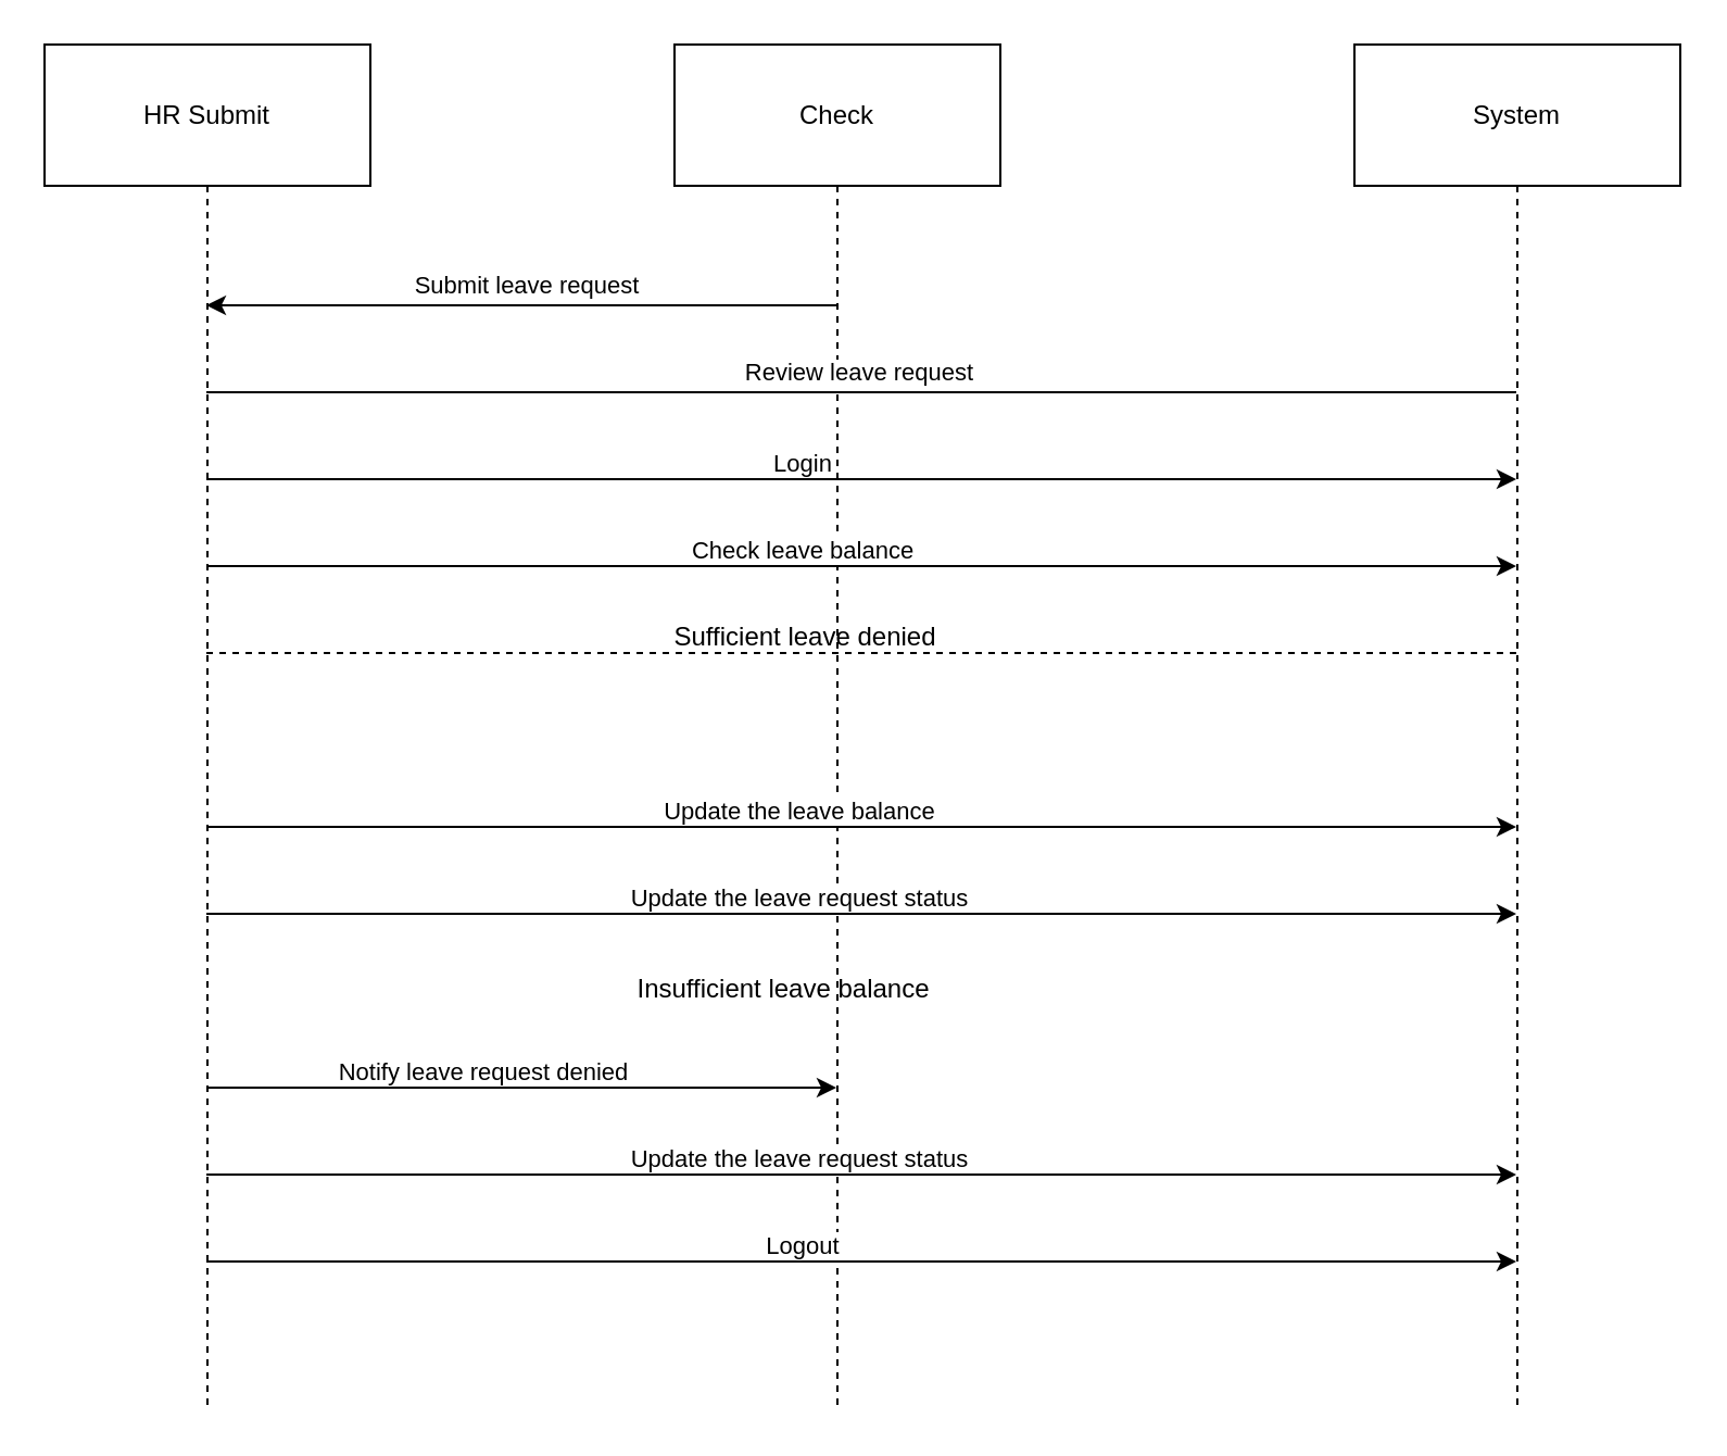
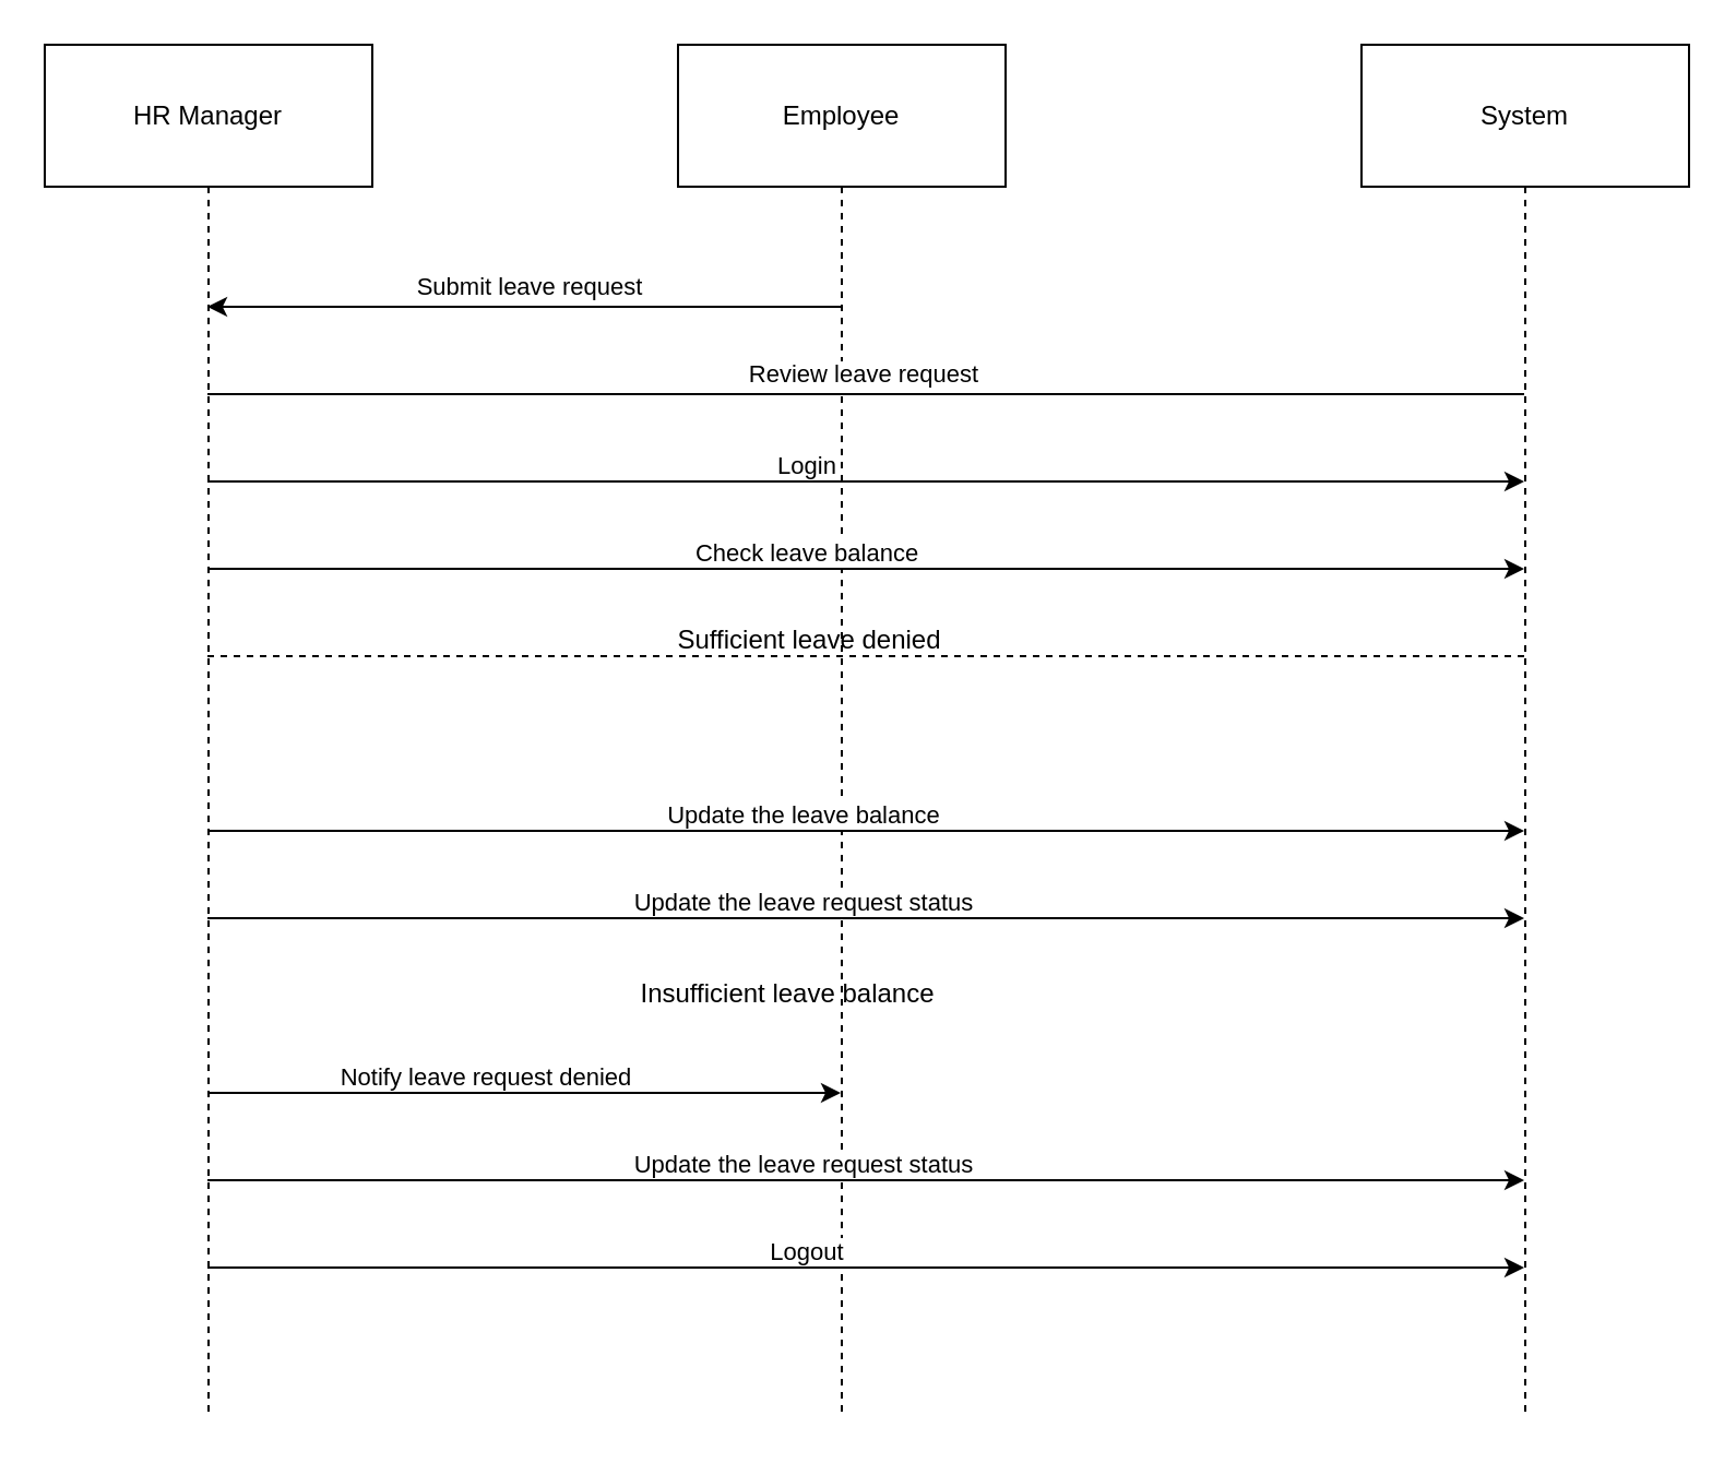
  <mxCell id="0" />
  <mxCell id="1" parent="0" />
- <mxCell id="2" value="HR Submit" style="shape=umlLifeline;perimeter=lifelinePerimeter;whiteSpace=wrap;container=1;dropTarget=0;collapsible=0;recursiveResize=0;outlineConnect=0;portConstraint=eastwest;newEdgeStyle={&quot;edgeStyle&quot;:&quot;elbowEdgeStyle&quot;,&quot;elbow&quot;:&quot;vertical&quot;,&quot;curved&quot;:0,&quot;rounded&quot;:0};size=65;" parent="1" vertex="1"><mxGeometry width="150" height="628" as="geometry" x="20" y="20" /></mxCell>
- <mxCell id="3" value="Check" style="shape=umlLifeline;perimeter=lifelinePerimeter;whiteSpace=wrap;container=1;dropTarget=0;collapsible=0;recursiveResize=0;outlineConnect=0;portConstraint=eastwest;newEdgeStyle={&quot;edgeStyle&quot;:&quot;elbowEdgeStyle&quot;,&quot;elbow&quot;:&quot;vertical&quot;,&quot;curved&quot;:0,&quot;rounded&quot;:0};size=65;" parent="1" vertex="1"><mxGeometry x="310" width="150" height="628" as="geometry" y="20" /></mxCell>
+ <mxCell id="2" value="HR Manager" style="shape=umlLifeline;perimeter=lifelinePerimeter;whiteSpace=wrap;container=1;dropTarget=0;collapsible=0;recursiveResize=0;outlineConnect=0;portConstraint=eastwest;newEdgeStyle={&quot;edgeStyle&quot;:&quot;elbowEdgeStyle&quot;,&quot;elbow&quot;:&quot;vertical&quot;,&quot;curved&quot;:0,&quot;rounded&quot;:0};size=65;" parent="1" vertex="1"><mxGeometry width="150" height="628" as="geometry" x="20" y="20" /></mxCell>
+ <mxCell id="3" value="Employee" style="shape=umlLifeline;perimeter=lifelinePerimeter;whiteSpace=wrap;container=1;dropTarget=0;collapsible=0;recursiveResize=0;outlineConnect=0;portConstraint=eastwest;newEdgeStyle={&quot;edgeStyle&quot;:&quot;elbowEdgeStyle&quot;,&quot;elbow&quot;:&quot;vertical&quot;,&quot;curved&quot;:0,&quot;rounded&quot;:0};size=65;" parent="1" vertex="1"><mxGeometry x="310" width="150" height="628" as="geometry" y="20" /></mxCell>
  <mxCell id="4" value="System" style="shape=umlLifeline;perimeter=lifelinePerimeter;whiteSpace=wrap;container=1;dropTarget=0;collapsible=0;recursiveResize=0;outlineConnect=0;portConstraint=eastwest;newEdgeStyle={&quot;edgeStyle&quot;:&quot;elbowEdgeStyle&quot;,&quot;elbow&quot;:&quot;vertical&quot;,&quot;curved&quot;:0,&quot;rounded&quot;:0};size=65;" parent="1" vertex="1"><mxGeometry x="623" width="150" height="628" as="geometry" y="20" /></mxCell>
  <mxCell id="5" value="" style="endArrow=classic;html=1;rounded=0;" edge="1" parent="1"><mxGeometry width="50" height="50" relative="1" as="geometry"><mxPoint x="384.5" y="140" as="sourcePoint" /><mxPoint x="94.5" y="140" as="targetPoint" /></mxGeometry></mxCell>
  <mxCell id="6" value="Submit leave request" style="edgeLabel;html=1;align=center;verticalAlign=middle;resizable=0;points=[];" vertex="1" connectable="0" parent="5"><mxGeometry x="-0.066" y="-1" relative="1" as="geometry"><mxPoint x="-8" y="-9" as="offset" /></mxGeometry></mxCell>
  <mxCell id="7" value="" style="endArrow=classic;html=1;rounded=0;" edge="1" parent="1"><mxGeometry width="50" height="50" relative="1" as="geometry"><mxPoint x="94.5" y="220" as="sourcePoint" /><mxPoint x="697.5" y="220" as="targetPoint" /></mxGeometry></mxCell>
  <mxCell id="8" value="Login" style="edgeLabel;html=1;align=center;verticalAlign=middle;resizable=0;points=[];" vertex="1" connectable="0" parent="7"><mxGeometry x="-0.066" y="-1" relative="1" as="geometry"><mxPoint x="-8" y="-9" as="offset" /></mxGeometry></mxCell>
  <mxCell id="9" value="" style="endArrow=classic;html=1;rounded=0;" edge="1" parent="1"><mxGeometry width="50" height="50" relative="1" as="geometry"><mxPoint x="94.5" y="260" as="sourcePoint" /><mxPoint x="697.5" y="260" as="targetPoint" /></mxGeometry></mxCell>
  <mxCell id="10" value="Check leave balance" style="edgeLabel;html=1;align=center;verticalAlign=middle;resizable=0;points=[];" vertex="1" connectable="0" parent="9"><mxGeometry x="-0.066" y="-1" relative="1" as="geometry"><mxPoint x="-8" y="-9" as="offset" /></mxGeometry></mxCell>
  <mxCell id="11" value="Review leave request" style="verticalAlign=bottom;endArrow=block;edgeStyle=elbowEdgeStyle;elbow=vertical;curved=0;rounded=0;endArrow=none;" edge="1" parent="1"><mxGeometry relative="1" as="geometry"><Array as="points"><mxPoint x="306" y="180" /></Array><mxPoint x="697.5" y="180" as="sourcePoint" /><mxPoint x="94.5" y="180" as="targetPoint" /></mxGeometry></mxCell>
  <mxCell id="12" value="" style="endArrow=classic;html=1;rounded=0;" edge="1" parent="1"><mxGeometry width="50" height="50" relative="1" as="geometry"><mxPoint x="94.5" y="380" as="sourcePoint" /><mxPoint x="697.5" y="380" as="targetPoint" /></mxGeometry></mxCell>
  <mxCell id="13" value="Update the leave balance&amp;nbsp;" style="edgeLabel;html=1;align=center;verticalAlign=middle;resizable=0;points=[];" vertex="1" connectable="0" parent="12"><mxGeometry x="-0.066" y="-1" relative="1" as="geometry"><mxPoint x="-8" y="-9" as="offset" /></mxGeometry></mxCell>
  <mxCell id="14" value="" style="endArrow=none;dashed=1;html=1;rounded=0;" edge="1" parent="1"><mxGeometry width="50" height="50" relative="1" as="geometry"><mxPoint x="94.5" y="300" as="sourcePoint" /><mxPoint x="697.5" y="300" as="targetPoint" /></mxGeometry></mxCell>
  <mxCell id="15" value="Sufficient leave denied" style="text;html=1;align=center;verticalAlign=middle;resizable=0;points=[];autosize=1;strokeColor=none;fillColor=none;" vertex="1" parent="1"><mxGeometry x="295" y="278" width="150" height="30" as="geometry" /></mxCell>
  <mxCell id="16" value="" style="endArrow=classic;html=1;rounded=0;" edge="1" parent="1"><mxGeometry width="50" height="50" relative="1" as="geometry"><mxPoint x="94.5" y="500" as="sourcePoint" /><mxPoint x="384.5" y="500" as="targetPoint" /><Array as="points"><mxPoint x="140" y="500" /><mxPoint x="325" y="500" /></Array></mxGeometry></mxCell>
  <mxCell id="17" value="Notify leave request denied" style="edgeLabel;html=1;align=center;verticalAlign=middle;resizable=0;points=[];" vertex="1" connectable="0" parent="16"><mxGeometry x="-0.066" y="-1" relative="1" as="geometry"><mxPoint x="-8" y="-9" as="offset" /></mxGeometry></mxCell>
  <mxCell id="18" value="" style="endArrow=classic;html=1;rounded=0;" edge="1" parent="1"><mxGeometry width="50" height="50" relative="1" as="geometry"><mxPoint x="94.5" y="580" as="sourcePoint" /><mxPoint x="697.5" y="580" as="targetPoint" /></mxGeometry></mxCell>
  <mxCell id="19" value="Logout" style="edgeLabel;html=1;align=center;verticalAlign=middle;resizable=0;points=[];" vertex="1" connectable="0" parent="18"><mxGeometry x="-0.066" y="-1" relative="1" as="geometry"><mxPoint x="-8" y="-9" as="offset" /></mxGeometry></mxCell>
  <mxCell id="20" value="" style="endArrow=classic;html=1;rounded=0;" edge="1" parent="1"><mxGeometry width="50" height="50" relative="1" as="geometry"><mxPoint x="94.5" y="420" as="sourcePoint" /><mxPoint x="697.5" y="420" as="targetPoint" /></mxGeometry></mxCell>
  <mxCell id="21" value="Update the leave request status&amp;nbsp;" style="edgeLabel;html=1;align=center;verticalAlign=middle;resizable=0;points=[];" vertex="1" connectable="0" parent="20"><mxGeometry x="-0.066" y="-1" relative="1" as="geometry"><mxPoint x="-8" y="-9" as="offset" /></mxGeometry></mxCell>
  <mxCell id="22" value="Insufficient leave balance" style="text;html=1;align=center;verticalAlign=middle;resizable=0;points=[];autosize=1;strokeColor=none;fillColor=none;rotation=0;" vertex="1" parent="1"><mxGeometry x="280" y="440" width="160" height="30" as="geometry" /></mxCell>
  <mxCell id="23" value="" style="endArrow=classic;html=1;rounded=0;" edge="1" parent="1"><mxGeometry width="50" height="50" relative="1" as="geometry"><mxPoint x="94.5" y="540" as="sourcePoint" /><mxPoint x="697.5" y="540" as="targetPoint" /></mxGeometry></mxCell>
  <mxCell id="24" value="Update the leave request status&amp;nbsp;" style="edgeLabel;html=1;align=center;verticalAlign=middle;resizable=0;points=[];" vertex="1" connectable="0" parent="23"><mxGeometry x="-0.066" y="-1" relative="1" as="geometry"><mxPoint x="-8" y="-9" as="offset" /></mxGeometry></mxCell>
